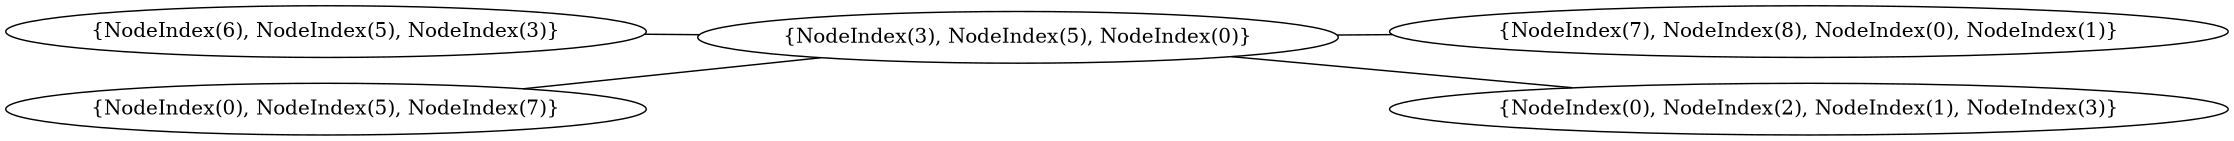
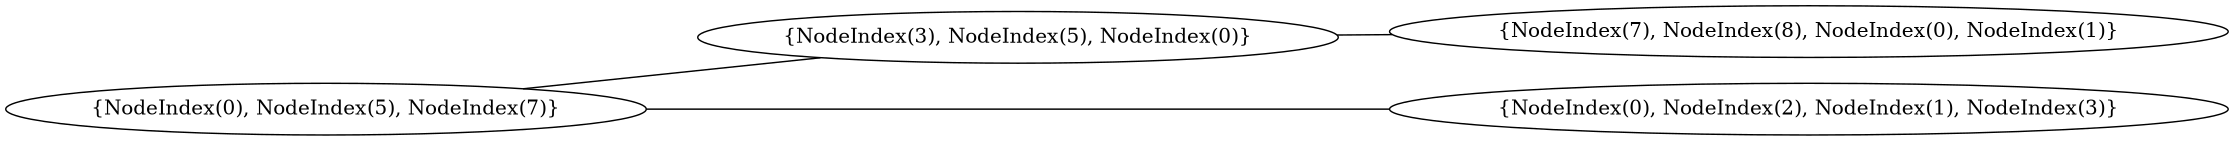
  graph {
    rankdir=LR
    n1 [label="{NodeIndex(0), NodeIndex(2), NodeIndex(1), NodeIndex(3)}"]
    n2 [label="{NodeIndex(7), NodeIndex(8), NodeIndex(0), NodeIndex(1)}"]
    n3 [label="{NodeIndex(3), NodeIndex(5), NodeIndex(0)}"]
-   n4 [label="{NodeIndex(6), NodeIndex(5), NodeIndex(3)}"]
    n5 [label="{NodeIndex(0), NodeIndex(5), NodeIndex(7)}"]
-   n3 -- n1
+   n5 -- n1
    n3 -- n2
-   n4 -- n3
    n5 -- n3
  }
